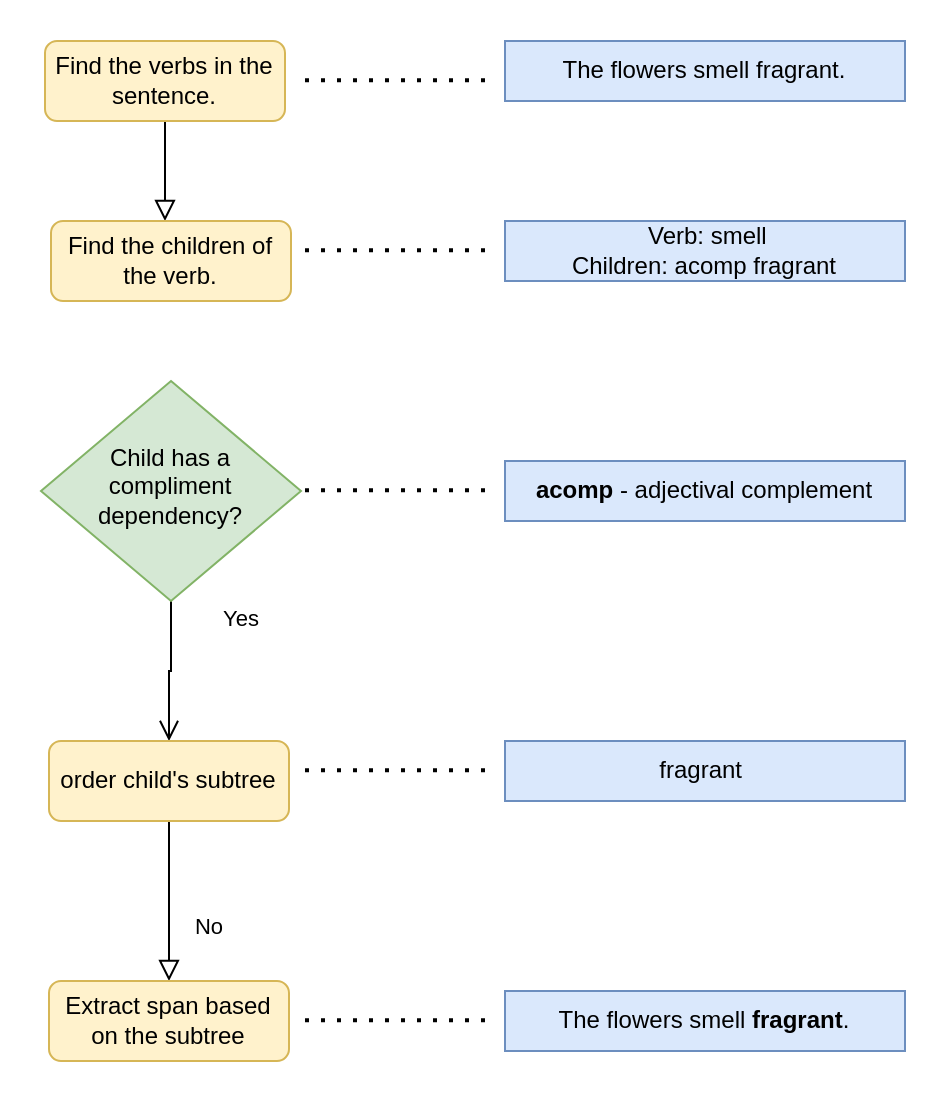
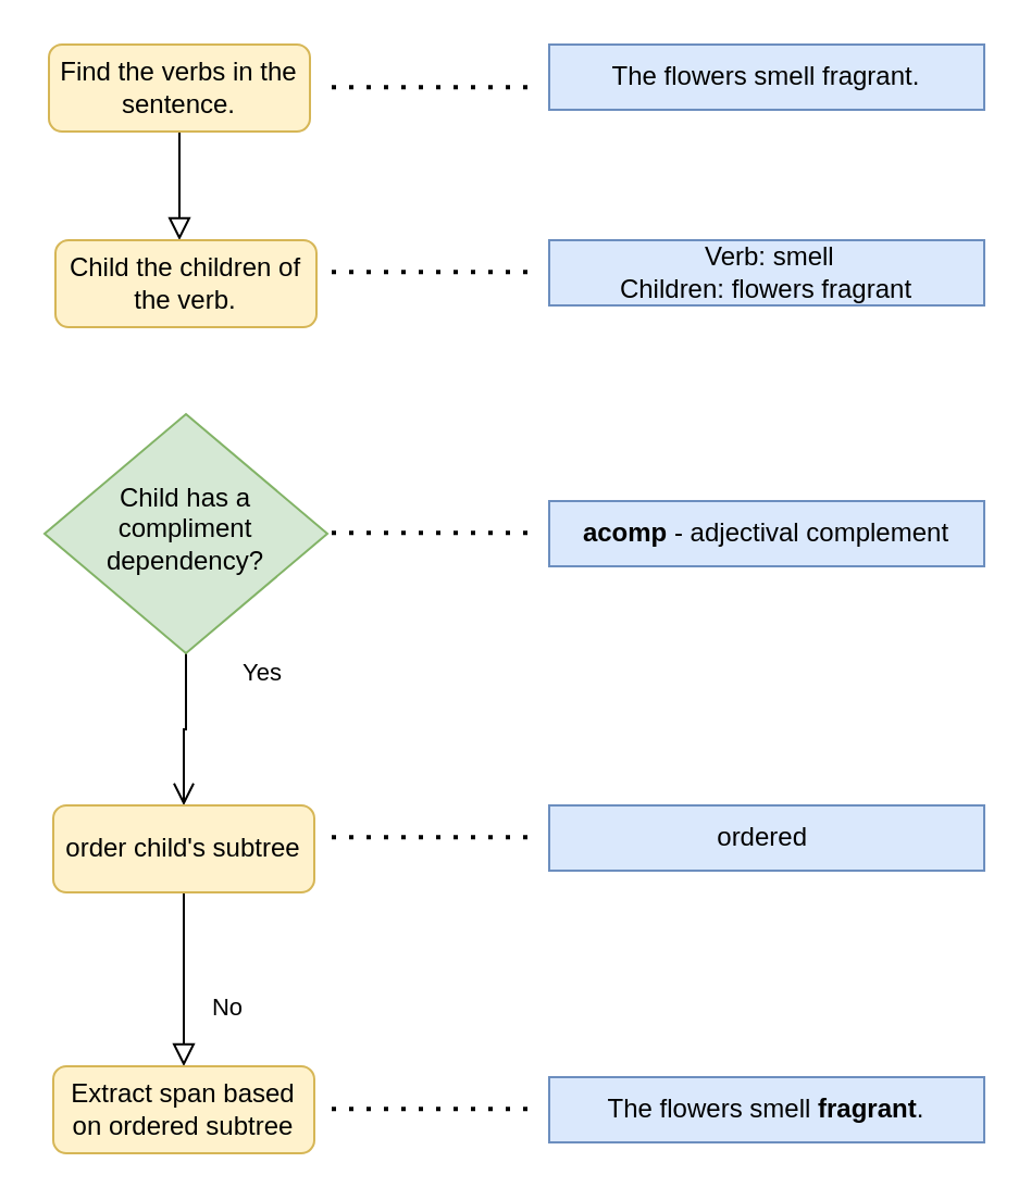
  <mxCell id="0" />
  <mxCell id="1" parent="0" />
  <mxCell id="2" value="" style="rounded=0;html=1;jettySize=auto;orthogonalLoop=1;fontSize=11;endArrow=block;endFill=0;endSize=8;strokeWidth=1;shadow=0;labelBackgroundColor=none;edgeStyle=orthogonalEdgeStyle;" parent="1" source="3" edge="1"><mxGeometry relative="1" as="geometry"><mxPoint x="82" y="110" as="targetPoint" /><Array as="points"><mxPoint x="82" y="110" /><mxPoint x="82" y="110" /></Array></mxGeometry></mxCell>
  <mxCell id="3" value="Find the verbs in the sentence." style="rounded=1;whiteSpace=wrap;html=1;fontSize=12;glass=0;strokeWidth=1;shadow=0;fillColor=#fff2cc;strokeColor=#d6b656;" parent="1" vertex="1"><mxGeometry x="22" y="20" width="120" height="40" as="geometry" /></mxCell>
  <mxCell id="4" value="Yes" style="rounded=0;html=1;jettySize=auto;orthogonalLoop=1;fontSize=11;endArrow=open;endFill=0;endSize=8;strokeWidth=1;shadow=0;labelBackgroundColor=none;edgeStyle=orthogonalEdgeStyle;entryX=0.5;entryY=0;entryDx=0;entryDy=0;" parent="1" source="5" target="9" edge="1"><mxGeometry x="-0.733" y="35" relative="1" as="geometry"><mxPoint as="offset" /><mxPoint x="82" y="370" as="targetPoint" /></mxGeometry></mxCell>
  <mxCell id="5" value="Child has a compliment dependency?" style="rhombus;whiteSpace=wrap;html=1;shadow=0;fontFamily=Helvetica;fontSize=12;align=center;strokeWidth=1;spacing=6;spacingTop=-4;fillColor=#d5e8d4;strokeColor=#82b366;" parent="1" vertex="1"><mxGeometry x="20" y="190" width="130" height="110" as="geometry" /></mxCell>
  <mxCell id="6" value="No" style="rounded=0;html=1;jettySize=auto;orthogonalLoop=1;fontSize=11;endArrow=block;endFill=0;endSize=8;strokeWidth=1;shadow=0;labelBackgroundColor=none;edgeStyle=orthogonalEdgeStyle;exitX=0.5;exitY=1;exitDx=0;exitDy=0;" parent="1" source="9" target="7" edge="1"><mxGeometry x="0.333" y="20" relative="1" as="geometry"><mxPoint as="offset" /><mxPoint x="82" y="450" as="sourcePoint" /></mxGeometry></mxCell>
- <mxCell id="7" value="Extract span based on the subtree" style="rounded=1;whiteSpace=wrap;html=1;fontSize=12;glass=0;strokeWidth=1;shadow=0;fillColor=#fff2cc;strokeColor=#d6b656;" parent="1" vertex="1"><mxGeometry x="24" y="490" width="120" height="40" as="geometry" /></mxCell>
- <mxCell id="8" value="Find the children of the verb." style="rounded=1;whiteSpace=wrap;html=1;fontSize=12;glass=0;strokeWidth=1;shadow=0;fillColor=#fff2cc;strokeColor=#d6b656;" vertex="1" parent="1"><mxGeometry x="25" y="110" width="120" height="40" as="geometry" /></mxCell>
+ <mxCell id="7" value="Extract span based on ordered subtree" style="rounded=1;whiteSpace=wrap;html=1;fontSize=12;glass=0;strokeWidth=1;shadow=0;fillColor=#fff2cc;strokeColor=#d6b656;" parent="1" vertex="1"><mxGeometry x="24" y="490" width="120" height="40" as="geometry" /></mxCell>
+ <mxCell id="8" value="Child the children of the verb." style="rounded=1;whiteSpace=wrap;html=1;fontSize=12;glass=0;strokeWidth=1;shadow=0;fillColor=#fff2cc;strokeColor=#d6b656;" vertex="1" parent="1"><mxGeometry x="25" y="110" width="120" height="40" as="geometry" /></mxCell>
  <mxCell id="9" value="order child's subtree" style="rounded=1;whiteSpace=wrap;html=1;fontSize=12;glass=0;strokeWidth=1;shadow=0;fillColor=#fff2cc;strokeColor=#d6b656;" vertex="1" parent="1"><mxGeometry x="24" y="370" width="120" height="40" as="geometry" /></mxCell>
  <mxCell id="10" value="The flowers smell fragrant." style="rounded=0;whiteSpace=wrap;html=1;hachureGap=4;pointerEvents=0;fillColor=#dae8fc;strokeColor=#6c8ebf;" vertex="1" parent="1"><mxGeometry x="252" y="20" width="200" height="30" as="geometry" /></mxCell>
- <mxCell id="11" value="&amp;nbsp;Verb: smell&lt;br&gt;Children:&amp;nbsp;acomp fragrant" style="rounded=0;whiteSpace=wrap;html=1;hachureGap=4;pointerEvents=0;fillColor=#dae8fc;strokeColor=#6c8ebf;" vertex="1" parent="1"><mxGeometry x="252" y="110" width="200" height="30" as="geometry" /></mxCell>
- <mxCell id="12" value="fragrant&amp;nbsp;" style="rounded=0;whiteSpace=wrap;html=1;hachureGap=4;pointerEvents=0;fillColor=#dae8fc;strokeColor=#6c8ebf;" vertex="1" parent="1"><mxGeometry x="252" y="370" width="200" height="30" as="geometry" /></mxCell>
+ <mxCell id="11" value="&amp;nbsp;Verb: smell&lt;br&gt;Children:&amp;nbsp;flowers fragrant" style="rounded=0;whiteSpace=wrap;html=1;hachureGap=4;pointerEvents=0;fillColor=#dae8fc;strokeColor=#6c8ebf;" vertex="1" parent="1"><mxGeometry x="252" y="110" width="200" height="30" as="geometry" /></mxCell>
+ <mxCell id="12" value="ordered&amp;nbsp;" style="rounded=0;whiteSpace=wrap;html=1;hachureGap=4;pointerEvents=0;fillColor=#dae8fc;strokeColor=#6c8ebf;" vertex="1" parent="1"><mxGeometry x="252" y="370" width="200" height="30" as="geometry" /></mxCell>
  <mxCell id="13" value="The flowers smell &lt;b&gt;fragrant&lt;/b&gt;." style="rounded=0;whiteSpace=wrap;html=1;hachureGap=4;pointerEvents=0;fillColor=#dae8fc;strokeColor=#6c8ebf;" vertex="1" parent="1"><mxGeometry x="252" y="495" width="200" height="30" as="geometry" /></mxCell>
  <mxCell id="14" value="&lt;b&gt;acomp&lt;/b&gt;&amp;nbsp;- adjectival complement" style="rounded=0;whiteSpace=wrap;html=1;hachureGap=4;pointerEvents=0;fillColor=#dae8fc;strokeColor=#6c8ebf;" vertex="1" parent="1"><mxGeometry x="252" y="230" width="200" height="30" as="geometry" /></mxCell>
  <mxCell id="15" value="" style="endArrow=none;dashed=1;html=1;dashPattern=1 3;strokeWidth=2;startSize=14;endSize=14;sourcePerimeterSpacing=8;targetPerimeterSpacing=8;" edge="1" parent="1"><mxGeometry width="50" height="50" relative="1" as="geometry"><mxPoint x="152" y="39.58" as="sourcePoint" /><mxPoint x="242" y="39.58" as="targetPoint" /></mxGeometry></mxCell>
  <mxCell id="16" value="" style="endArrow=none;dashed=1;html=1;dashPattern=1 3;strokeWidth=2;startSize=14;endSize=14;sourcePerimeterSpacing=8;targetPerimeterSpacing=8;" edge="1" parent="1"><mxGeometry width="50" height="50" relative="1" as="geometry"><mxPoint x="152" y="124.58" as="sourcePoint" /><mxPoint x="242" y="124.58" as="targetPoint" /></mxGeometry></mxCell>
  <mxCell id="17" value="" style="endArrow=none;dashed=1;html=1;dashPattern=1 3;strokeWidth=2;startSize=14;endSize=14;sourcePerimeterSpacing=8;targetPerimeterSpacing=8;" edge="1" parent="1"><mxGeometry width="50" height="50" relative="1" as="geometry"><mxPoint x="152" y="244.58" as="sourcePoint" /><mxPoint x="242" y="244.58" as="targetPoint" /></mxGeometry></mxCell>
  <mxCell id="18" value="" style="endArrow=none;dashed=1;html=1;dashPattern=1 3;strokeWidth=2;startSize=14;endSize=14;sourcePerimeterSpacing=8;targetPerimeterSpacing=8;" edge="1" parent="1"><mxGeometry width="50" height="50" relative="1" as="geometry"><mxPoint x="152" y="384.58" as="sourcePoint" /><mxPoint x="242" y="384.58" as="targetPoint" /></mxGeometry></mxCell>
  <mxCell id="19" value="" style="endArrow=none;dashed=1;html=1;dashPattern=1 3;strokeWidth=2;startSize=14;endSize=14;sourcePerimeterSpacing=8;targetPerimeterSpacing=8;" edge="1" parent="1"><mxGeometry width="50" height="50" relative="1" as="geometry"><mxPoint x="152" y="509.58" as="sourcePoint" /><mxPoint x="242" y="509.58" as="targetPoint" /></mxGeometry></mxCell>
